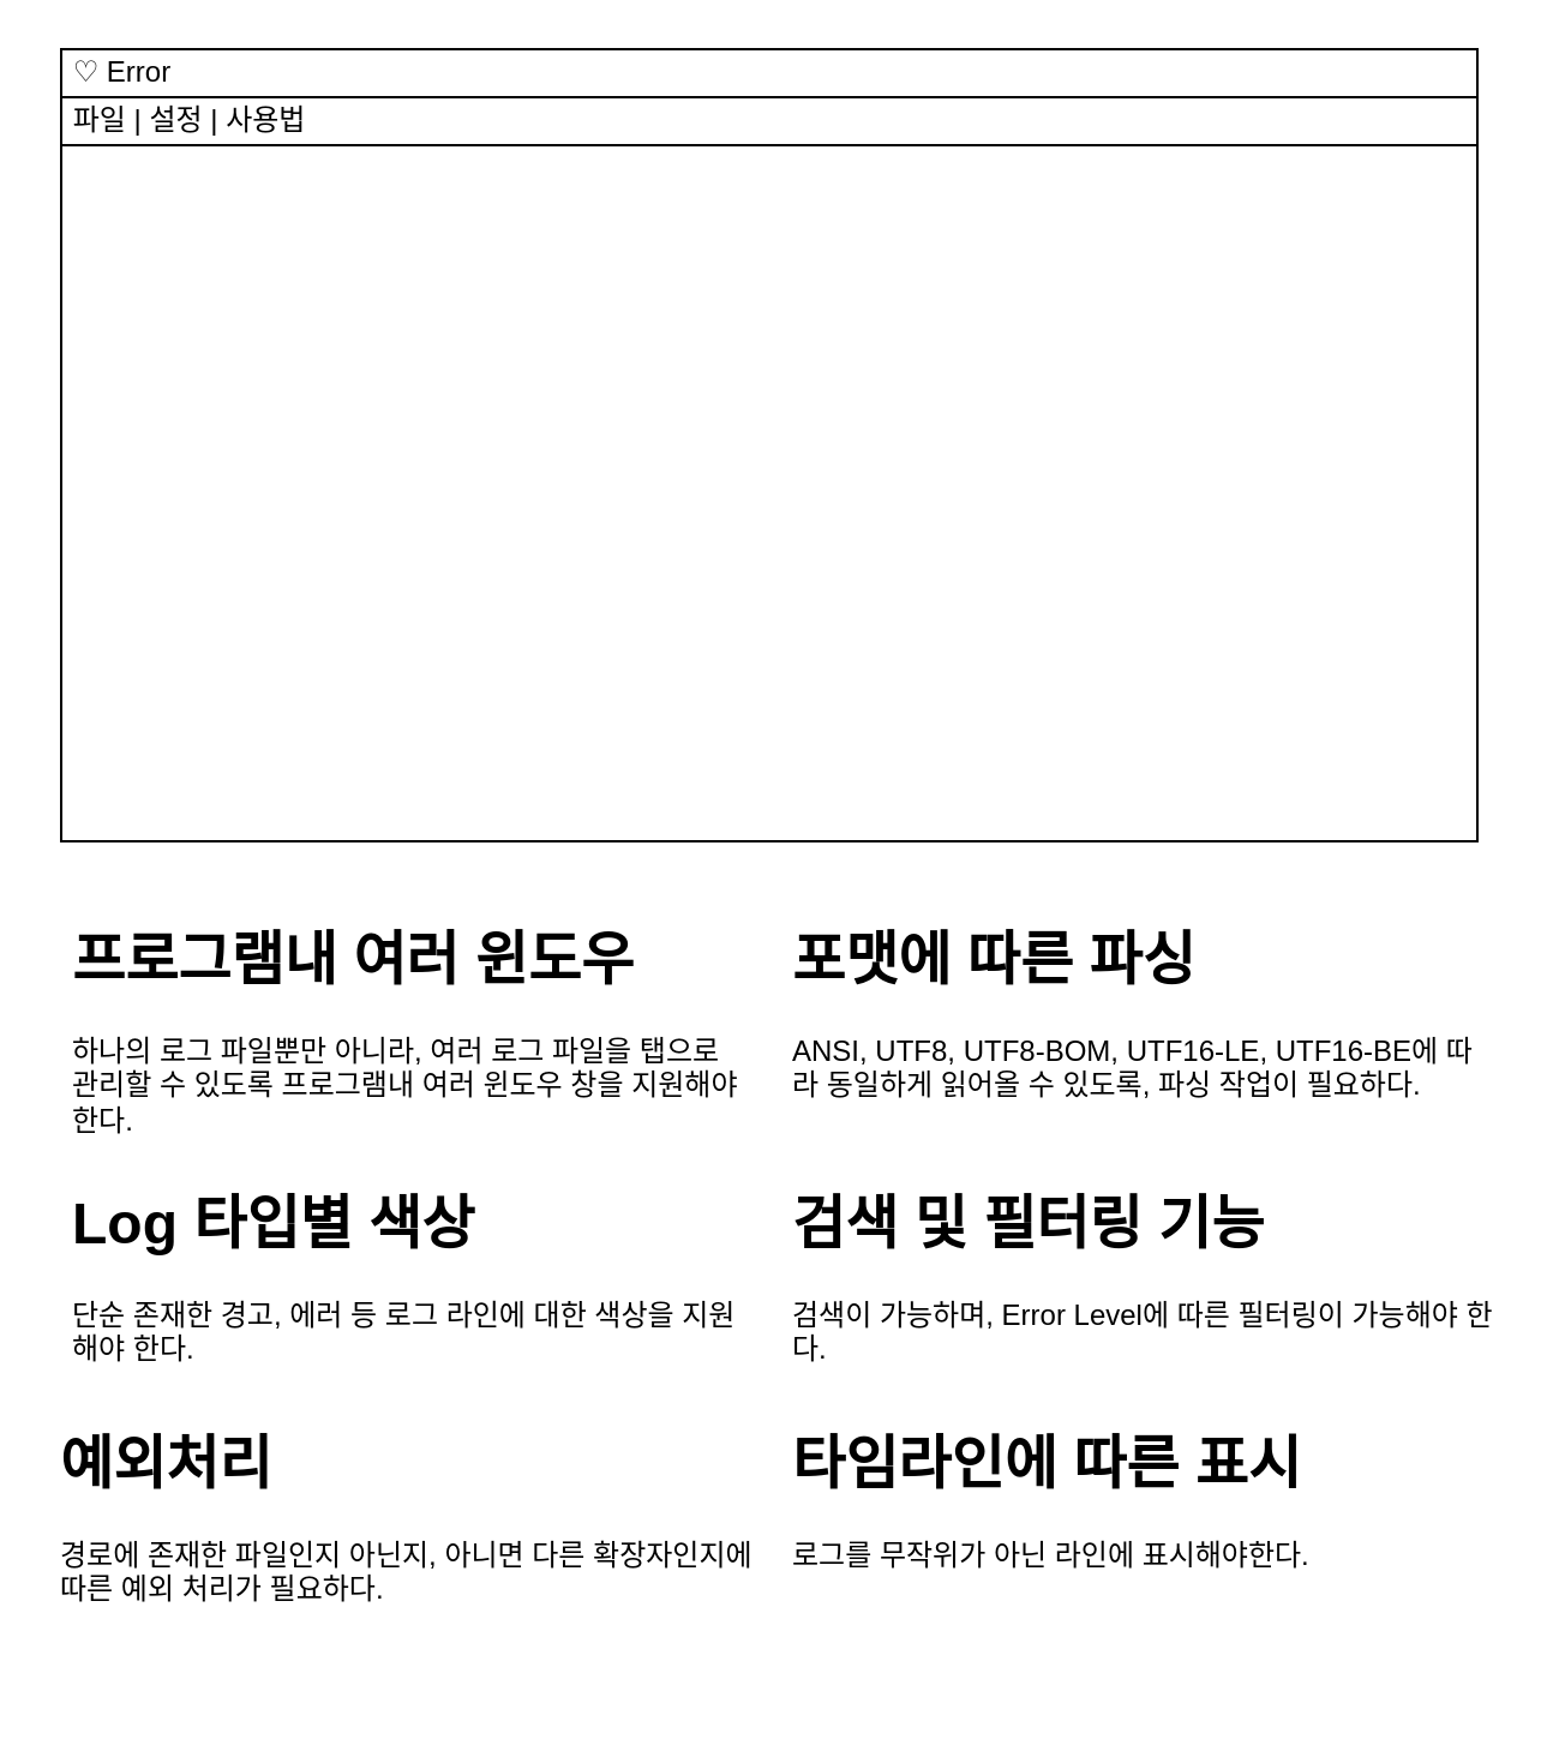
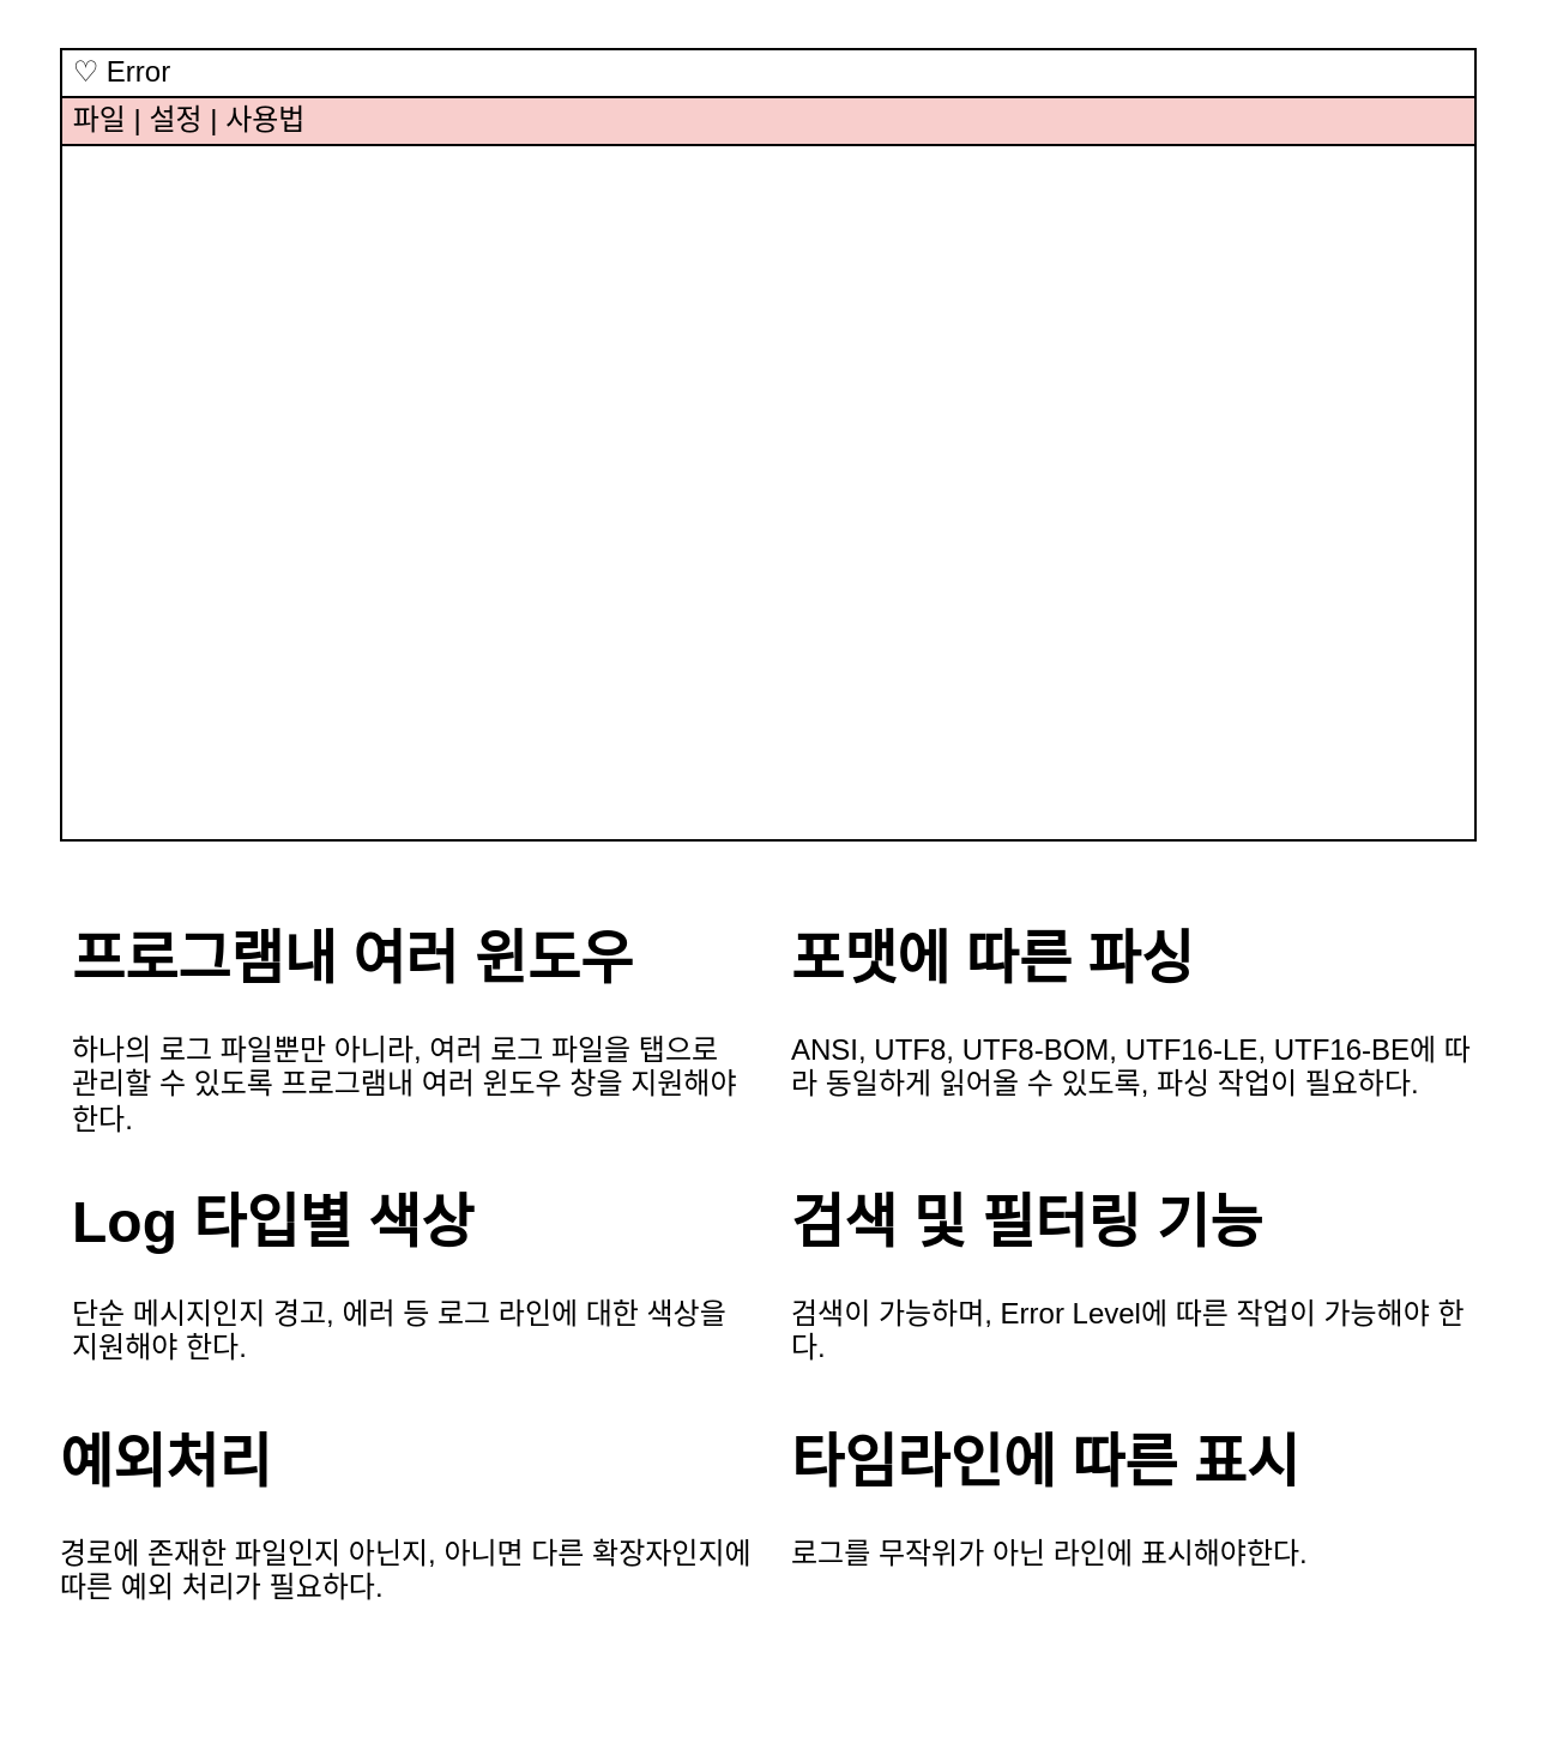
  <mxCell id="0" />
  <mxCell id="1" parent="0" />
  <mxCell id="2" value="" style="rounded=0;whiteSpace=wrap;html=1;" vertex="1" parent="1"><mxGeometry x="25" y="20" width="590" height="330" as="geometry" /></mxCell>
  <mxCell id="3" value="&amp;nbsp;♡ Error" style="rounded=0;whiteSpace=wrap;html=1;align=left;" vertex="1" parent="1"><mxGeometry x="25" y="20" width="590" height="20" as="geometry" /></mxCell>
- <mxCell id="4" value="&amp;nbsp;파일 | 설정 | 사용법" style="rounded=0;whiteSpace=wrap;html=1;align=left;" vertex="1" parent="1"><mxGeometry x="25" y="40" width="590" height="20" as="geometry" /></mxCell>
+ <mxCell id="4" value="&amp;nbsp;파일 | 설정 | 사용법" style="rounded=0;whiteSpace=wrap;html=1;align=left;fillColor=#f8cecc;" vertex="1" parent="1"><mxGeometry x="25" y="40" width="590" height="20" as="geometry" /></mxCell>
  <mxCell id="5" value="&lt;h1&gt;프로그램내 여러 윈도우&lt;/h1&gt;&lt;p&gt;하나의 로그 파일뿐만 아니라, 여러 로그 파일을 탭으로 관리할 수 있도록 프로그램내 여러 윈도우 창을 지원해야한다.&lt;/p&gt;" style="text;html=1;strokeColor=none;fillColor=none;spacing=5;spacingTop=-20;whiteSpace=wrap;overflow=hidden;rounded=0;" vertex="1" parent="1"><mxGeometry x="25" y="380" width="290" height="120" as="geometry" /></mxCell>
  <mxCell id="6" value="&lt;h1&gt;포맷에 따른 파싱&lt;/h1&gt;&lt;p&gt;ANSI, UTF8, UTF8-BOM, UTF16-LE, UTF16-BE에 따라 동일하게 읽어올 수 있도록, 파싱 작업이 필요하다.&lt;/p&gt;" style="text;html=1;strokeColor=none;fillColor=none;spacing=5;spacingTop=-20;whiteSpace=wrap;overflow=hidden;rounded=0;" vertex="1" parent="1"><mxGeometry x="325" y="380" width="300" height="120" as="geometry" /></mxCell>
- <mxCell id="7" value="&lt;h1&gt;Log 타입별 색상&lt;/h1&gt;&lt;p&gt;단순 존재한 경고, 에러 등 로그 라인에 대한 색상을 지원해야 한다.&lt;/p&gt;" style="text;html=1;strokeColor=none;fillColor=none;spacing=5;spacingTop=-20;whiteSpace=wrap;overflow=hidden;rounded=0;" vertex="1" parent="1"><mxGeometry x="25" y="490" width="290" height="120" as="geometry" /></mxCell>
- <mxCell id="8" value="&lt;h1&gt;검색 및 필터링 기능&lt;/h1&gt;&lt;p&gt;검색이 가능하며, Error Level에 따른 필터링이 가능해야 한다.&lt;/p&gt;" style="text;html=1;strokeColor=none;fillColor=none;spacing=5;spacingTop=-20;whiteSpace=wrap;overflow=hidden;rounded=0;" vertex="1" parent="1"><mxGeometry x="325" y="490" width="300" height="120" as="geometry" /></mxCell>
+ <mxCell id="7" value="&lt;h1&gt;Log 타입별 색상&lt;/h1&gt;&lt;p&gt;단순 메시지인지 경고, 에러 등 로그 라인에 대한 색상을 지원해야 한다.&lt;/p&gt;" style="text;html=1;strokeColor=none;fillColor=none;spacing=5;spacingTop=-20;whiteSpace=wrap;overflow=hidden;rounded=0;" vertex="1" parent="1"><mxGeometry x="25" y="490" width="290" height="120" as="geometry" /></mxCell>
+ <mxCell id="8" value="&lt;h1&gt;검색 및 필터링 기능&lt;/h1&gt;&lt;p&gt;검색이 가능하며, Error Level에 따른 작업이 가능해야 한다.&lt;/p&gt;" style="text;html=1;strokeColor=none;fillColor=none;spacing=5;spacingTop=-20;whiteSpace=wrap;overflow=hidden;rounded=0;" vertex="1" parent="1"><mxGeometry x="325" y="490" width="300" height="120" as="geometry" /></mxCell>
  <mxCell id="9" value="&lt;h1&gt;예외처리&lt;/h1&gt;&lt;p&gt;경로에 존재한 파일인지 아닌지, 아니면 다른 확장자인지에 따른 예외 처리가 필요하다.&lt;/p&gt;" style="text;html=1;strokeColor=none;fillColor=none;spacing=5;spacingTop=-20;whiteSpace=wrap;overflow=hidden;rounded=0;" vertex="1" parent="1"><mxGeometry x="20" y="590" width="300" height="120" as="geometry" /></mxCell>
  <mxCell id="10" value="&lt;h1&gt;타임라인에 따른 표시&lt;/h1&gt;&lt;div&gt;로그를 무작위가 아닌 라인에 표시해야한다.&lt;/div&gt;" style="text;html=1;strokeColor=none;fillColor=none;spacing=5;spacingTop=-20;whiteSpace=wrap;overflow=hidden;rounded=0;" vertex="1" parent="1"><mxGeometry x="325" y="590" width="300" height="120" as="geometry" /></mxCell>
